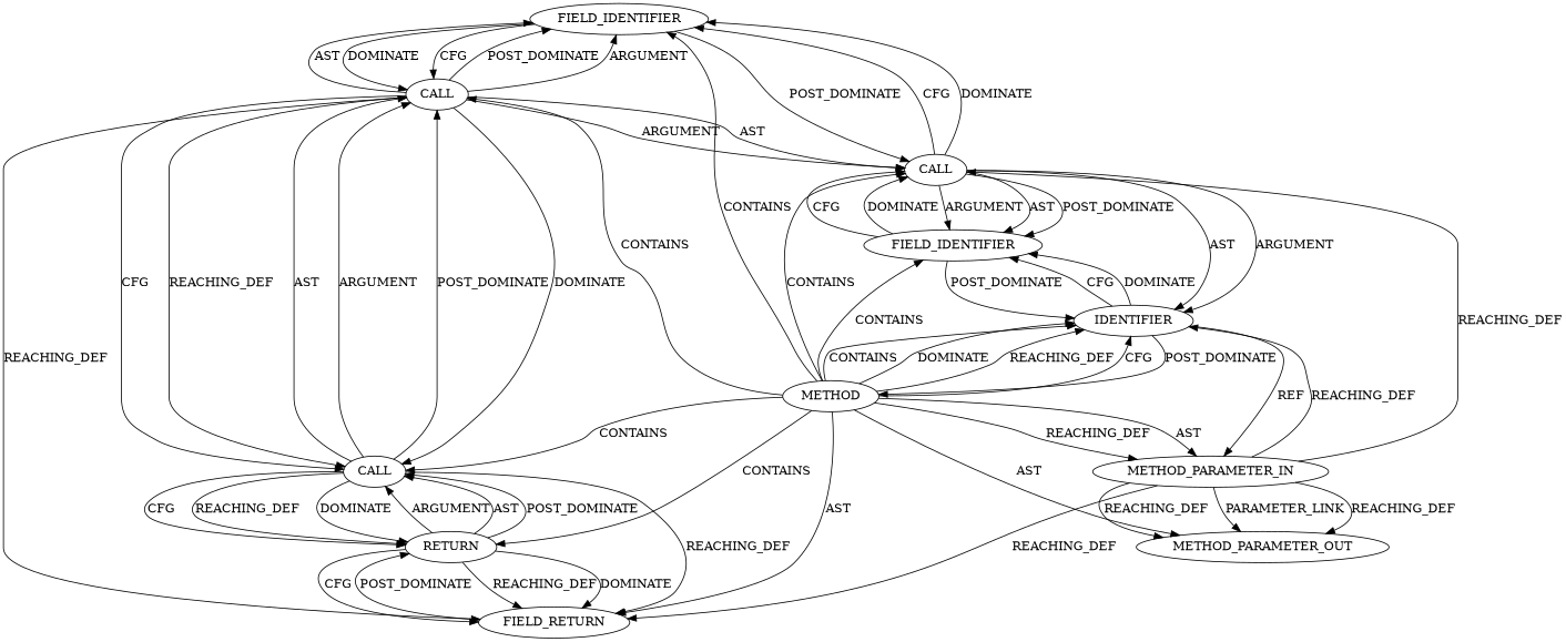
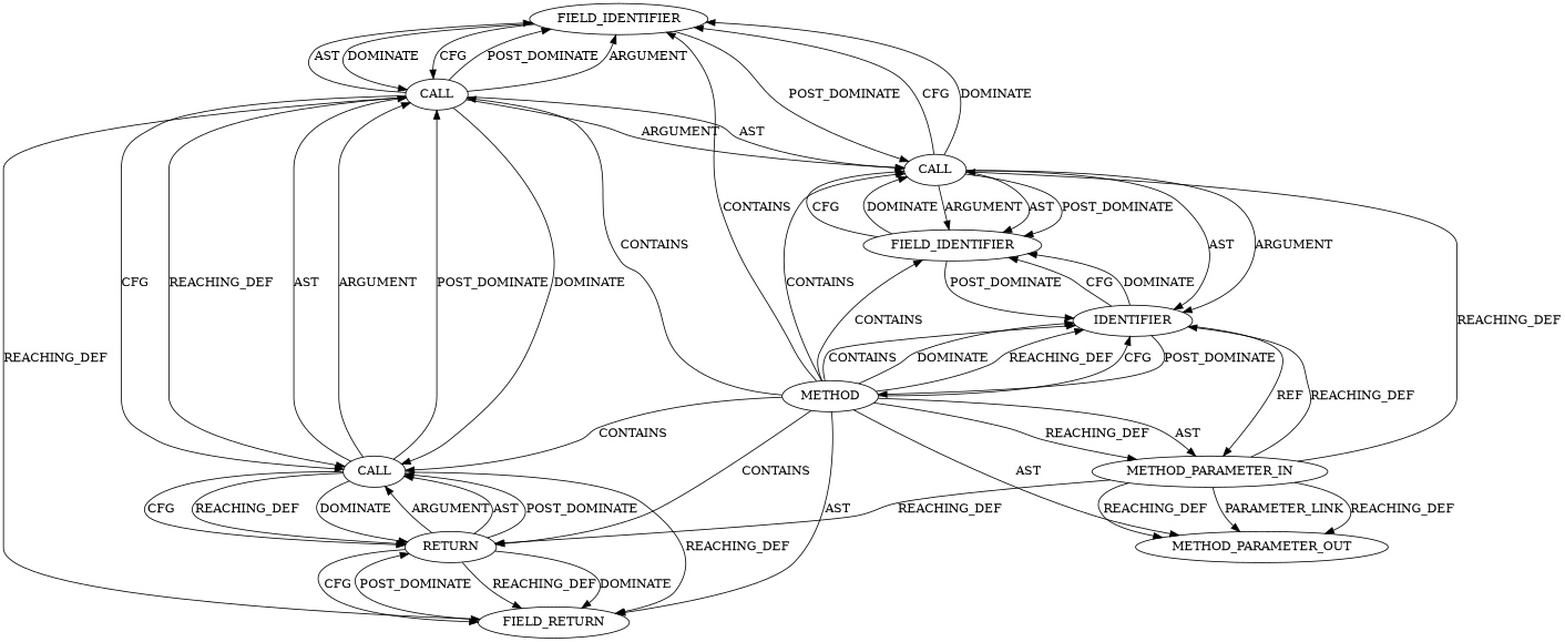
  digraph {
    node [CODE="const struct ceph_msg *msg" COLUMN_NUMBER=21 LINE_NUMBER=369 ORDER=1]
    n1 [ARGUMENT_INDEX=2 CANONICAL_NAME=data_len CODE=data_len ORDER=2 label=FIELD_IDENTIFIER]
    n2 [ARGUMENT_INDEX=1 CODE="msg->hdr.data_len" DISPATCH_TYPE=STATIC_DISPATCH METHOD_FULL_NAME="<operator>.fieldAccess" NAME="<operator>.fieldAccess" TYPE_FULL_NAME="<empty>" label=CALL]
    n3 [ARGUMENT_INDEX=1 CODE="msg->hdr" DISPATCH_TYPE=STATIC_DISPATCH METHOD_FULL_NAME="<operator>.indirectFieldAccess" NAME="<operator>.indirectFieldAccess" TYPE_FULL_NAME="<empty>" label=CALL]
    n4 [CODE=RET COLUMN_NUMBER=1 EVALUATION_STRATEGY=BY_VALUE LINE_NUMBER=367 ORDER=3 TYPE_FULL_NAME=int label=FIELD_RETURN]
    n5 [ARGUMENT_INDEX=-1 CODE="le32_to_cpu(msg->hdr.data_len)" COLUMN_NUMBER=9 DISPATCH_TYPE=STATIC_DISPATCH METHOD_FULL_NAME=le32_to_cpu NAME=le32_to_cpu TYPE_FULL_NAME="<empty>" label=CALL]
    n6 [ARGUMENT_INDEX=1 CODE=msg NAME=msg TYPE_FULL_NAME="ceph_msg*" label=IDENTIFIER]
    n7 [ARGUMENT_INDEX=2 CANONICAL_NAME=hdr CODE=hdr ORDER=2 label=FIELD_IDENTIFIER]
    n8 [EVALUATION_STRATEGY=BY_VALUE INDEX=1 IS_VARIADIC=false LINE_NUMBER=367 NAME=msg TYPE_FULL_NAME="ceph_msg*" label=METHOD_PARAMETER_OUT]
    n9 [ARGUMENT_INDEX=-1 CODE="return le32_to_cpu(msg->hdr.data_len);" COLUMN_NUMBER=2 label=RETURN]
    n10 [EVALUATION_STRATEGY=BY_VALUE INDEX=1 IS_VARIADIC=false LINE_NUMBER=367 NAME=msg TYPE_FULL_NAME="ceph_msg*" label=METHOD_PARAMETER_IN]
    n11 [AST_PARENT_FULL_NAME="file_code_old-a282a2f-decode_preamble-531.c:<global>" AST_PARENT_TYPE=TYPE_DECL CODE="static int data_len(const struct ceph_msg *msg)\n{\n	return le32_to_cpu(msg->hdr.data_len);\n}" COLUMN_NUMBER=1 COLUMN_NUMBER_END=1 FILENAME="file_code_old-a282a2f-decode_preamble-531.c" FULL_NAME=data_len IS_EXTERNAL=false LINE_NUMBER=367 LINE_NUMBER_END=370 NAME=data_len ORDER=24 SIGNATURE="int data_len (ceph_msg*)" label=METHOD]
    n1 -> n2 [label=DOMINATE]
    n1 -> n2 [label=CFG]
    n1 -> n3 [label=POST_DOMINATE]
    n2 -> n1 [label=POST_DOMINATE]
    n2 -> n1 [label=ARGUMENT]
    n2 -> n1 [label=AST]
    n2 -> n3 [label=ARGUMENT]
    n2 -> n3 [label=AST]
    n2 -> n4 [VARIABLE="msg->hdr.data_len" label=REACHING_DEF]
    n2 -> n5 [label=DOMINATE]
    n2 -> n5 [label=CFG]
    n2 -> n5 [VARIABLE="msg->hdr.data_len" label=REACHING_DEF]
    n3 -> n1 [label=CFG]
    n3 -> n1 [label=DOMINATE]
    n3 -> n6 [label=ARGUMENT]
    n3 -> n6 [label=AST]
    n3 -> n7 [label=ARGUMENT]
    n3 -> n7 [label=AST]
    n3 -> n7 [label=POST_DOMINATE]
    n4 -> n9 [label=POST_DOMINATE]
    n5 -> n2 [label=AST]
    n5 -> n2 [label=ARGUMENT]
    n5 -> n2 [label=POST_DOMINATE]
    n5 -> n4 [VARIABLE="le32_to_cpu(msg->hdr.data_len)" label=REACHING_DEF]
    n5 -> n9 [label=CFG]
    n5 -> n9 [VARIABLE="le32_to_cpu(msg->hdr.data_len)" label=REACHING_DEF]
    n5 -> n9 [label=DOMINATE]
    n6 -> n7 [label=CFG]
    n6 -> n7 [label=DOMINATE]
    n6 -> n10 [label=REF]
    n6 -> n11 [label=POST_DOMINATE]
    n7 -> n3 [label=CFG]
    n7 -> n3 [label=DOMINATE]
    n7 -> n6 [label=POST_DOMINATE]
    n9 -> n4 [VARIABLE="<RET>" label=REACHING_DEF]
    n9 -> n4 [label=DOMINATE]
    n9 -> n4 [label=CFG]
    n9 -> n5 [label=ARGUMENT]
    n9 -> n5 [label=AST]
    n9 -> n5 [label=POST_DOMINATE]
    n10 -> n3 [VARIABLE=msg label=REACHING_DEF]
-   n10 -> n4 [VARIABLE=msg label=REACHING_DEF]
+   n10 -> n9 [VARIABLE=msg label=REACHING_DEF]
    n10 -> n6 [VARIABLE=msg label=REACHING_DEF]
    n10 -> n8 [VARIABLE=msg label=REACHING_DEF]
    n10 -> n8 [VARIABLE=msg label=REACHING_DEF]
    n10 -> n8 [label=PARAMETER_LINK]
    n11 -> n1 [label=CONTAINS]
    n11 -> n2 [label=CONTAINS]
    n11 -> n3 [label=CONTAINS]
    n11 -> n4 [label=AST]
    n11 -> n5 [label=CONTAINS]
    n11 -> n6 [label=CONTAINS]
    n11 -> n6 [label=DOMINATE]
    n11 -> n6 [label=REACHING_DEF]
    n11 -> n6 [label=CFG]
    n11 -> n7 [label=CONTAINS]
    n11 -> n8 [label=AST]
    n11 -> n9 [label=CONTAINS]
    n11 -> n10 [label=AST]
    n11 -> n10 [label=REACHING_DEF]
  }
